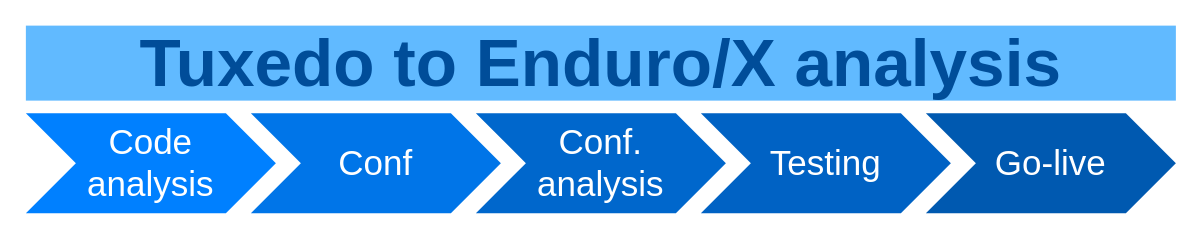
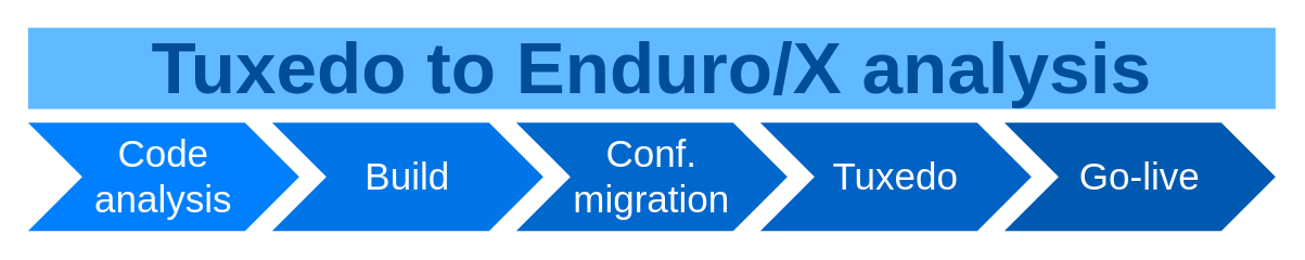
  <mxCell id="0" />
  <mxCell id="1" parent="0" />
  <mxCell id="2" value="Code&lt;br&gt;analysis" style="shape=step;whiteSpace=wrap;html=1;fontSize=28;fillColor=#0080FF;fontColor=#FFFFFF;strokeColor=none;" parent="1" vertex="1"><mxGeometry x="20" y="90" width="200" height="80" as="geometry" /></mxCell>
- <mxCell id="3" value="Conf" style="shape=step;whiteSpace=wrap;html=1;fontSize=28;fillColor=#0075E8;fontColor=#FFFFFF;strokeColor=none;" parent="1" vertex="1"><mxGeometry x="200" y="90" width="200" height="80" as="geometry" /></mxCell>
- <mxCell id="4" value="Conf.&lt;br&gt;analysis" style="shape=step;whiteSpace=wrap;html=1;fontSize=28;fillColor=#0067CC;fontColor=#FFFFFF;strokeColor=none;" parent="1" vertex="1"><mxGeometry x="380" y="90" width="200" height="80" as="geometry" /></mxCell>
- <mxCell id="5" value="Testing" style="shape=step;whiteSpace=wrap;html=1;fontSize=28;fillColor=#0062C4;fontColor=#FFFFFF;strokeColor=none;" parent="1" vertex="1"><mxGeometry x="560" y="90" width="200" height="80" as="geometry" /></mxCell>
+ <mxCell id="3" value="Build" style="shape=step;whiteSpace=wrap;html=1;fontSize=28;fillColor=#0075E8;fontColor=#FFFFFF;strokeColor=none;" parent="1" vertex="1"><mxGeometry x="200" y="90" width="200" height="80" as="geometry" /></mxCell>
+ <mxCell id="4" value="Conf.&lt;br&gt;migration" style="shape=step;whiteSpace=wrap;html=1;fontSize=28;fillColor=#0067CC;fontColor=#FFFFFF;strokeColor=none;" parent="1" vertex="1"><mxGeometry x="380" y="90" width="200" height="80" as="geometry" /></mxCell>
+ <mxCell id="5" value="Tuxedo" style="shape=step;whiteSpace=wrap;html=1;fontSize=28;fillColor=#0062C4;fontColor=#FFFFFF;strokeColor=none;" parent="1" vertex="1"><mxGeometry x="560" y="90" width="200" height="80" as="geometry" /></mxCell>
  <mxCell id="6" value="Go-live" style="shape=step;whiteSpace=wrap;html=1;fontSize=28;fillColor=#0059B0;fontColor=#FFFFFF;strokeColor=none;" parent="1" vertex="1"><mxGeometry x="740" y="90" width="200" height="80" as="geometry" /></mxCell>
  <mxCell id="7" value="Tuxedo to Enduro/X analysis" style="text;html=1;strokeColor=none;fillColor=#61BAFF;align=center;verticalAlign=middle;whiteSpace=wrap;fontSize=54;fontStyle=1;fontColor=#004D99;" parent="1" vertex="1"><mxGeometry x="20" y="20" width="920" height="60" as="geometry" /></mxCell>
